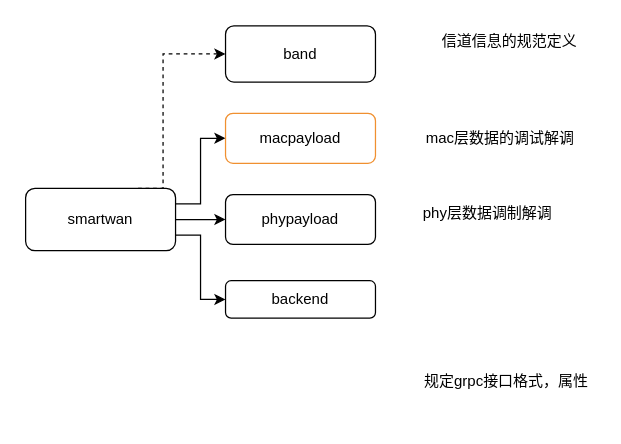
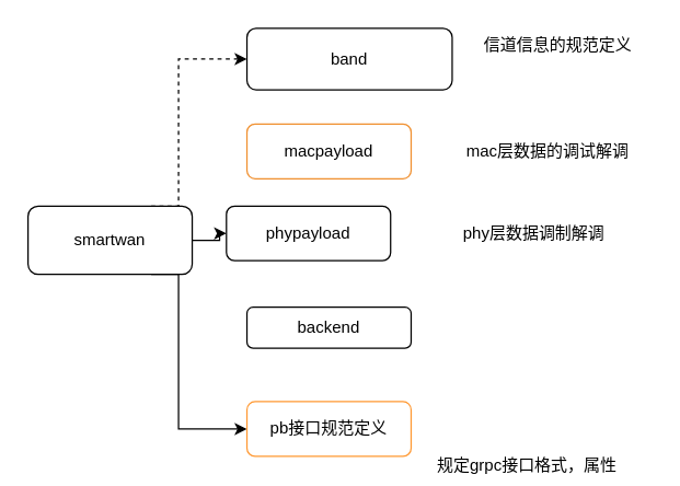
  <mxCell id="0" />
  <mxCell id="1" parent="0" />
  <mxCell id="2" style="edgeStyle=orthogonalEdgeStyle;rounded=0;orthogonalLoop=1;jettySize=auto;html=1;exitX=1;exitY=0.5;exitDx=0;exitDy=0;" parent="1" source="7" target="9" edge="1"><mxGeometry relative="1" as="geometry" /></mxCell>
- <mxCell id="3" style="edgeStyle=orthogonalEdgeStyle;rounded=0;orthogonalLoop=1;jettySize=auto;html=1;exitX=1;exitY=0.25;exitDx=0;exitDy=0;entryX=0;entryY=0.5;entryDx=0;entryDy=0;" parent="1" source="7" target="8" edge="1"><mxGeometry relative="1" as="geometry" /></mxCell>
- <mxCell id="4" style="edgeStyle=orthogonalEdgeStyle;rounded=0;orthogonalLoop=1;jettySize=auto;html=1;exitX=1;exitY=0.75;exitDx=0;exitDy=0;entryX=0;entryY=0.5;entryDx=0;entryDy=0;" parent="1" source="7" target="10" edge="1"><mxGeometry relative="1" as="geometry" /></mxCell>
+ <mxCell id="5" style="edgeStyle=orthogonalEdgeStyle;rounded=0;orthogonalLoop=1;jettySize=auto;html=1;exitX=0.75;exitY=1;exitDx=0;exitDy=0;entryX=0;entryY=0.5;entryDx=0;entryDy=0;" parent="1" source="7" target="13" edge="1"><mxGeometry relative="1" as="geometry"><Array as="points"><mxPoint x="130" y="200" /><mxPoint x="130" y="313" /></Array></mxGeometry></mxCell>
  <mxCell id="6" style="edgeStyle=orthogonalEdgeStyle;rounded=0;orthogonalLoop=1;jettySize=auto;html=1;exitX=0.75;exitY=0;exitDx=0;exitDy=0;entryX=0;entryY=0.5;entryDx=0;entryDy=0;dashed=1;" parent="1" source="7" target="15" edge="1"><mxGeometry relative="1" as="geometry"><Array as="points"><mxPoint x="130" y="150" /><mxPoint x="130" y="43" /></Array></mxGeometry></mxCell>
  <mxCell id="7" value="smartwan" style="rounded=1;whiteSpace=wrap;html=1;" parent="1" vertex="1"><mxGeometry x="20" y="150" width="120" height="50" as="geometry" /></mxCell>
  <mxCell id="8" value="macpayload" style="rounded=1;whiteSpace=wrap;html=1;strokeColor=#F09030;" parent="1" vertex="1"><mxGeometry x="180" y="90" width="120" height="40" as="geometry" /></mxCell>
- <mxCell id="9" value="phypayload" style="rounded=1;whiteSpace=wrap;html=1;" parent="1" vertex="1"><mxGeometry x="180" y="155" width="120" height="40" as="geometry" /></mxCell>
+ <mxCell id="9" value="phypayload" style="rounded=1;whiteSpace=wrap;html=1;" parent="1" vertex="1"><mxGeometry x="165" y="150" width="120" height="40" as="geometry" /></mxCell>
  <mxCell id="10" value="backend" style="rounded=1;whiteSpace=wrap;html=1;" parent="1" vertex="1"><mxGeometry x="180" y="224" width="120" height="30" as="geometry" /></mxCell>
  <mxCell id="11" value="mac层数据的调试解调" style="text;html=1;strokeColor=none;fillColor=none;align=center;verticalAlign=middle;whiteSpace=wrap;rounded=0;" parent="1" vertex="1"><mxGeometry x="335" y="100" width="130" height="20" as="geometry" /></mxCell>
  <mxCell id="12" value="phy层数据调制解调" style="text;html=1;strokeColor=none;fillColor=none;align=center;verticalAlign=middle;whiteSpace=wrap;rounded=0;" parent="1" vertex="1"><mxGeometry x="335" y="160" width="110" height="20" as="geometry" /></mxCell>
- <mxCell id="14" value="规定grpc接口格式，属性" style="text;html=1;strokeColor=none;fillColor=none;align=center;verticalAlign=middle;whiteSpace=wrap;rounded=0;" parent="1" vertex="1"><mxGeometry x="335" y="296" width="140" height="17" as="geometry" /></mxCell>
- <mxCell id="15" value="band" style="rounded=1;whiteSpace=wrap;html=1;" parent="1" vertex="1"><mxGeometry x="180" y="20" width="120" height="45" as="geometry" /></mxCell>
+ <mxCell id="13" value="pb接口规范定义" style="rounded=1;whiteSpace=wrap;html=1;strokeColor=#FF9933;" parent="1" vertex="1"><mxGeometry x="180" y="293" width="120" height="40" as="geometry" /></mxCell>
+ <mxCell id="14" value="规定grpc接口格式，属性" style="text;html=1;strokeColor=none;fillColor=none;align=center;verticalAlign=middle;whiteSpace=wrap;rounded=0;" parent="1" vertex="1"><mxGeometry x="315" y="331" width="140" height="17" as="geometry" /></mxCell>
+ <mxCell id="15" value="band" style="rounded=1;whiteSpace=wrap;html=1;" parent="1" vertex="1"><mxGeometry x="180" y="20" width="150" height="45" as="geometry" /></mxCell>
  <mxCell id="16" value="信道信息的规范定义" style="text;html=1;strokeColor=none;fillColor=none;align=center;verticalAlign=middle;whiteSpace=wrap;rounded=0;" parent="1" vertex="1"><mxGeometry x="350" y="24" width="115" height="17" as="geometry" /></mxCell>
